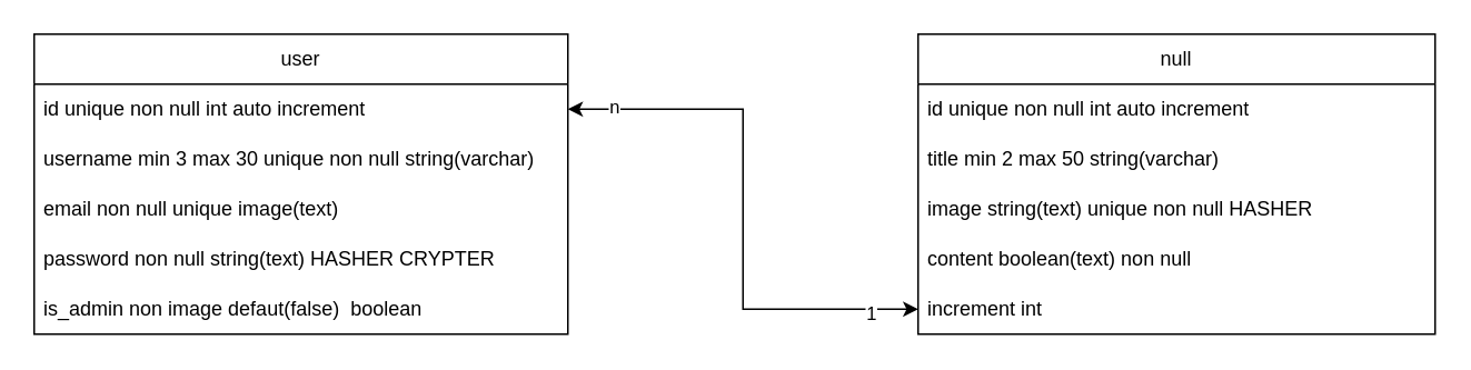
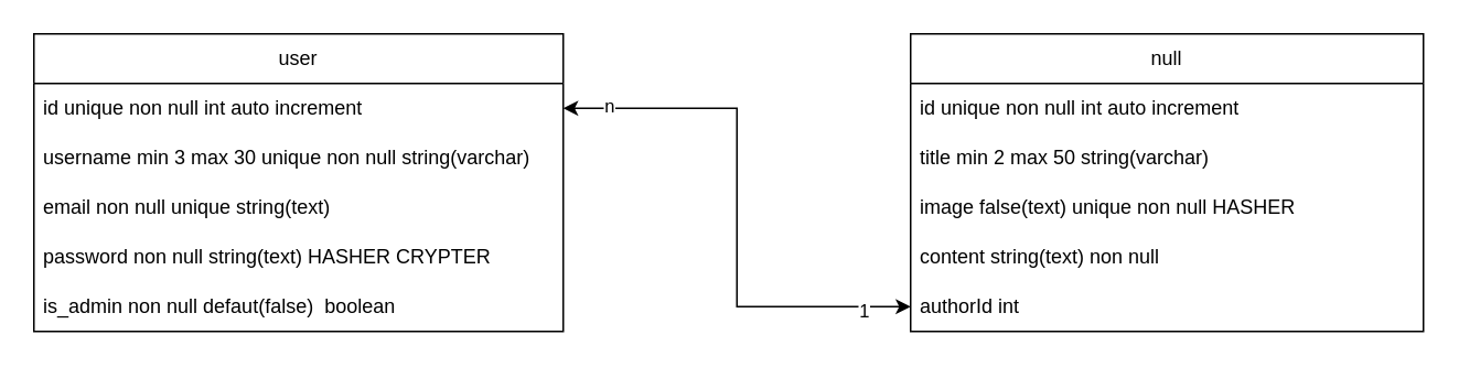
  <mxCell id="0" />
  <mxCell id="1" parent="0" />
  <mxCell id="2" value="user" style="swimlane;fontStyle=0;childLayout=stackLayout;horizontal=1;startSize=30;horizontalStack=0;resizeParent=1;resizeParentMax=0;resizeLast=0;collapsible=1;marginBottom=0;whiteSpace=wrap;html=1;" vertex="1" parent="1"><mxGeometry x="20" y="20" width="320" height="180" as="geometry" /></mxCell>
  <mxCell id="3" value="id unique non null int auto increment" style="text;strokeColor=none;fillColor=none;align=left;verticalAlign=middle;spacingLeft=4;spacingRight=4;overflow=hidden;points=[[0,0.5],[1,0.5]];portConstraint=eastwest;rotatable=0;whiteSpace=wrap;html=1;" vertex="1" parent="2"><mxGeometry y="30" width="320" height="30" as="geometry" /></mxCell>
  <mxCell id="4" value="username min 3 max 30 unique non null string(varchar)" style="text;strokeColor=none;fillColor=none;align=left;verticalAlign=middle;spacingLeft=4;spacingRight=4;overflow=hidden;points=[[0,0.5],[1,0.5]];portConstraint=eastwest;rotatable=0;whiteSpace=wrap;html=1;" vertex="1" parent="2"><mxGeometry y="60" width="320" height="30" as="geometry" /></mxCell>
- <mxCell id="5" value="email non null unique image(text)" style="text;strokeColor=none;fillColor=none;align=left;verticalAlign=middle;spacingLeft=4;spacingRight=4;overflow=hidden;points=[[0,0.5],[1,0.5]];portConstraint=eastwest;rotatable=0;whiteSpace=wrap;html=1;" vertex="1" parent="2"><mxGeometry y="90" width="320" height="30" as="geometry" /></mxCell>
+ <mxCell id="5" value="email non null unique string(text)" style="text;strokeColor=none;fillColor=none;align=left;verticalAlign=middle;spacingLeft=4;spacingRight=4;overflow=hidden;points=[[0,0.5],[1,0.5]];portConstraint=eastwest;rotatable=0;whiteSpace=wrap;html=1;" vertex="1" parent="2"><mxGeometry y="90" width="320" height="30" as="geometry" /></mxCell>
  <mxCell id="6" value="password non null string(text) HASHER CRYPTER" style="text;strokeColor=none;fillColor=none;align=left;verticalAlign=middle;spacingLeft=4;spacingRight=4;overflow=hidden;points=[[0,0.5],[1,0.5]];portConstraint=eastwest;rotatable=0;whiteSpace=wrap;html=1;" vertex="1" parent="2"><mxGeometry y="120" width="320" height="30" as="geometry" /></mxCell>
- <mxCell id="7" value="is_admin non image defaut(false)&amp;nbsp; boolean" style="text;strokeColor=none;fillColor=none;align=left;verticalAlign=middle;spacingLeft=4;spacingRight=4;overflow=hidden;points=[[0,0.5],[1,0.5]];portConstraint=eastwest;rotatable=0;whiteSpace=wrap;html=1;" vertex="1" parent="2"><mxGeometry y="150" width="320" height="30" as="geometry" /></mxCell>
+ <mxCell id="7" value="is_admin non null defaut(false)&amp;nbsp; boolean" style="text;strokeColor=none;fillColor=none;align=left;verticalAlign=middle;spacingLeft=4;spacingRight=4;overflow=hidden;points=[[0,0.5],[1,0.5]];portConstraint=eastwest;rotatable=0;whiteSpace=wrap;html=1;" vertex="1" parent="2"><mxGeometry y="150" width="320" height="30" as="geometry" /></mxCell>
  <mxCell id="8" value="null" style="swimlane;fontStyle=0;childLayout=stackLayout;horizontal=1;startSize=30;horizontalStack=0;resizeParent=1;resizeParentMax=0;resizeLast=0;collapsible=1;marginBottom=0;whiteSpace=wrap;html=1;" vertex="1" parent="1"><mxGeometry x="550" y="20" width="310" height="180" as="geometry" /></mxCell>
  <mxCell id="9" value="id unique non null int auto increment" style="text;strokeColor=none;fillColor=none;align=left;verticalAlign=middle;spacingLeft=4;spacingRight=4;overflow=hidden;points=[[0,0.5],[1,0.5]];portConstraint=eastwest;rotatable=0;whiteSpace=wrap;html=1;" vertex="1" parent="8"><mxGeometry y="30" width="310" height="30" as="geometry" /></mxCell>
  <mxCell id="10" value="title min 2 max 50 string(varchar)" style="text;strokeColor=none;fillColor=none;align=left;verticalAlign=middle;spacingLeft=4;spacingRight=4;overflow=hidden;points=[[0,0.5],[1,0.5]];portConstraint=eastwest;rotatable=0;whiteSpace=wrap;html=1;" vertex="1" parent="8"><mxGeometry y="60" width="310" height="30" as="geometry" /></mxCell>
- <mxCell id="11" value="image string(text) unique non null HASHER" style="text;strokeColor=none;fillColor=none;align=left;verticalAlign=middle;spacingLeft=4;spacingRight=4;overflow=hidden;points=[[0,0.5],[1,0.5]];portConstraint=eastwest;rotatable=0;whiteSpace=wrap;html=1;" vertex="1" parent="8"><mxGeometry y="90" width="310" height="30" as="geometry" /></mxCell>
- <mxCell id="12" value="content boolean(text) non null" style="text;strokeColor=none;fillColor=none;align=left;verticalAlign=middle;spacingLeft=4;spacingRight=4;overflow=hidden;points=[[0,0.5],[1,0.5]];portConstraint=eastwest;rotatable=0;whiteSpace=wrap;html=1;" vertex="1" parent="8"><mxGeometry y="120" width="310" height="30" as="geometry" /></mxCell>
- <mxCell id="13" value="increment int" style="text;strokeColor=none;fillColor=none;align=left;verticalAlign=middle;spacingLeft=4;spacingRight=4;overflow=hidden;points=[[0,0.5],[1,0.5]];portConstraint=eastwest;rotatable=0;whiteSpace=wrap;html=1;" vertex="1" parent="8"><mxGeometry y="150" width="310" height="30" as="geometry" /></mxCell>
+ <mxCell id="11" value="image false(text) unique non null HASHER" style="text;strokeColor=none;fillColor=none;align=left;verticalAlign=middle;spacingLeft=4;spacingRight=4;overflow=hidden;points=[[0,0.5],[1,0.5]];portConstraint=eastwest;rotatable=0;whiteSpace=wrap;html=1;" vertex="1" parent="8"><mxGeometry y="90" width="310" height="30" as="geometry" /></mxCell>
+ <mxCell id="12" value="content string(text) non null" style="text;strokeColor=none;fillColor=none;align=left;verticalAlign=middle;spacingLeft=4;spacingRight=4;overflow=hidden;points=[[0,0.5],[1,0.5]];portConstraint=eastwest;rotatable=0;whiteSpace=wrap;html=1;" vertex="1" parent="8"><mxGeometry y="120" width="310" height="30" as="geometry" /></mxCell>
+ <mxCell id="13" value="authorId int" style="text;strokeColor=none;fillColor=none;align=left;verticalAlign=middle;spacingLeft=4;spacingRight=4;overflow=hidden;points=[[0,0.5],[1,0.5]];portConstraint=eastwest;rotatable=0;whiteSpace=wrap;html=1;" vertex="1" parent="8"><mxGeometry y="150" width="310" height="30" as="geometry" /></mxCell>
  <mxCell id="14" style="edgeStyle=orthogonalEdgeStyle;rounded=0;orthogonalLoop=1;jettySize=auto;html=1;startArrow=classic;startFill=1;" edge="1" parent="1" source="13" target="3"><mxGeometry relative="1" as="geometry" /></mxCell>
  <mxCell id="15" value="1" style="edgeLabel;html=1;align=center;verticalAlign=middle;resizable=0;points=[];" vertex="1" connectable="0" parent="14"><mxGeometry x="-0.824" y="2" relative="1" as="geometry"><mxPoint as="offset" /></mxGeometry></mxCell>
  <mxCell id="16" value="n" style="edgeLabel;html=1;align=center;verticalAlign=middle;resizable=0;points=[];" vertex="1" connectable="0" parent="14"><mxGeometry x="0.836" y="-2" relative="1" as="geometry"><mxPoint as="offset" /></mxGeometry></mxCell>
